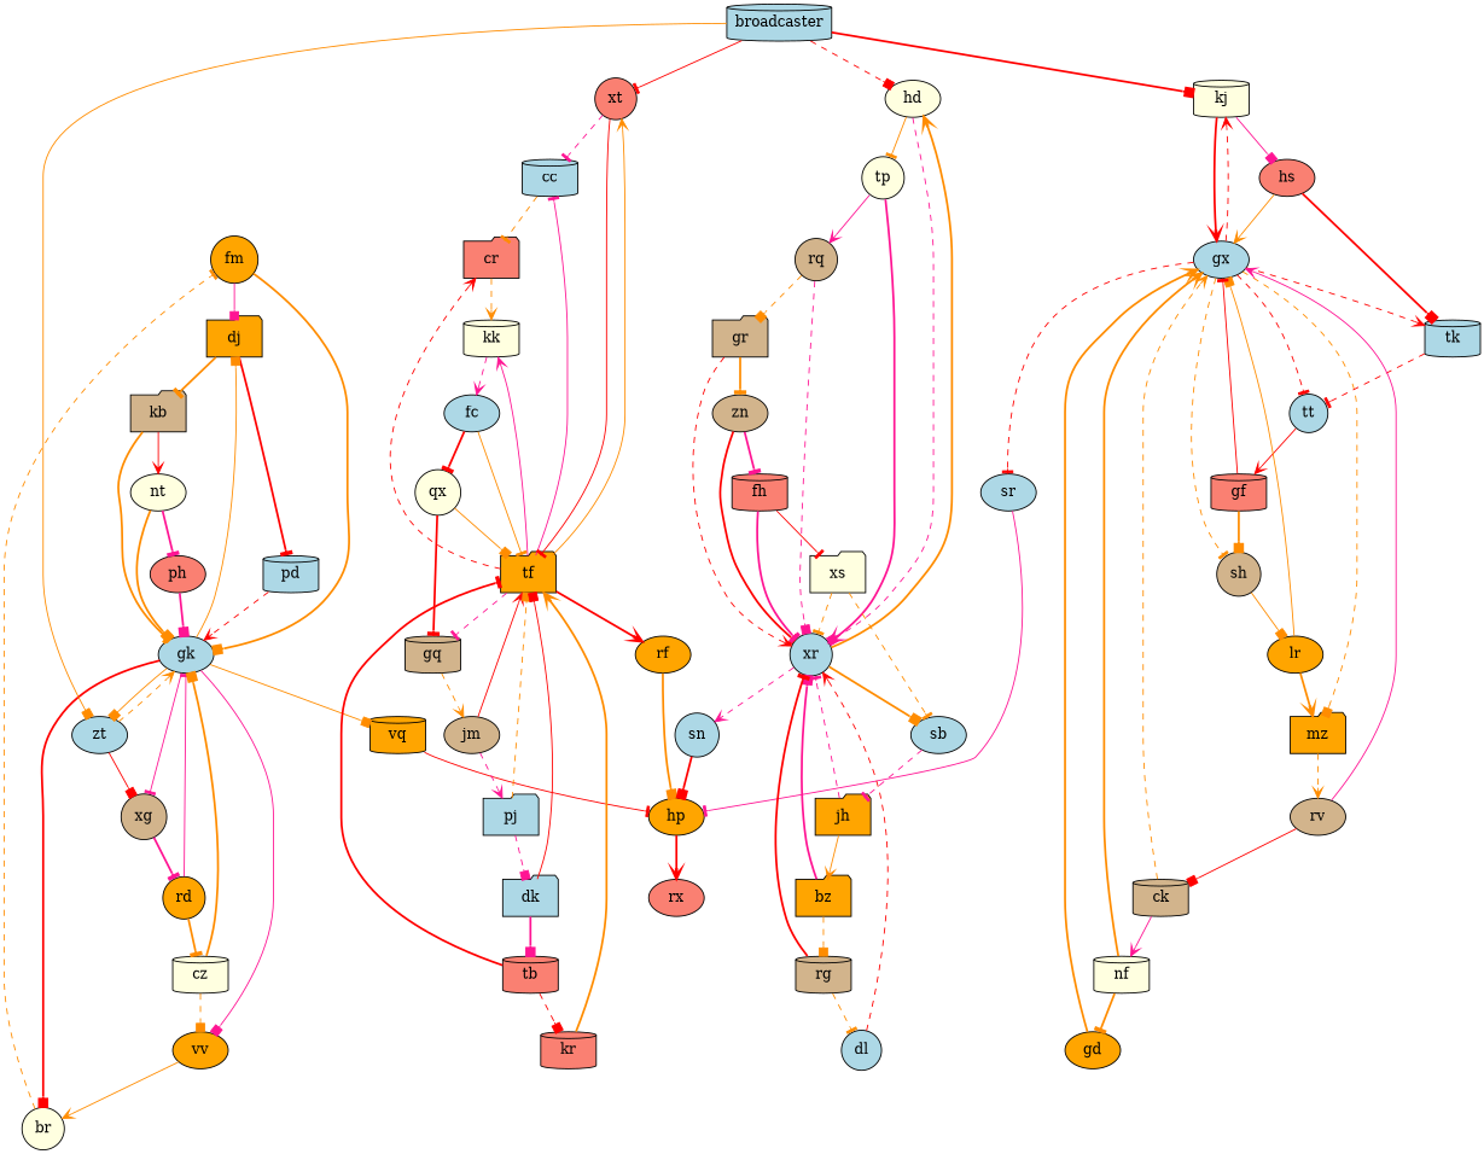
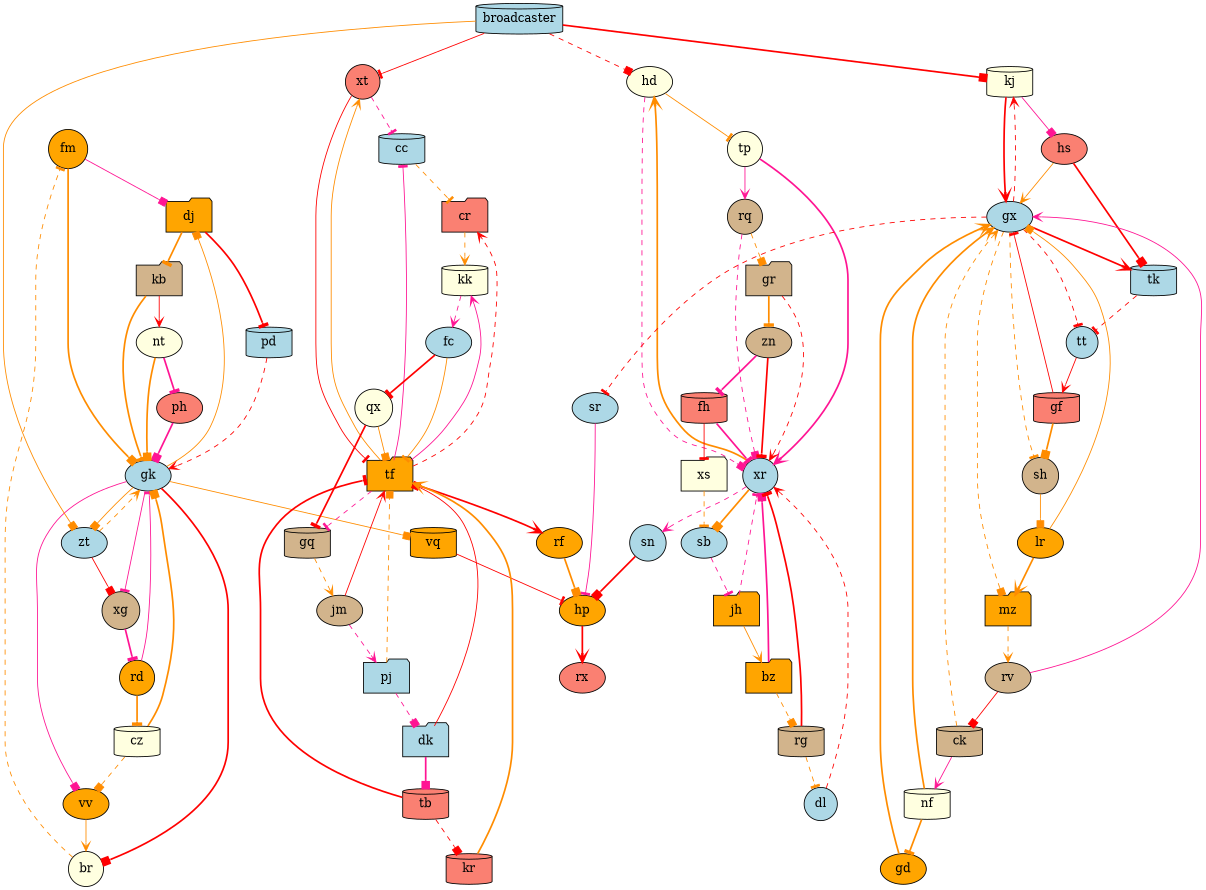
  digraph {
    node [fillcolor=lightblue shape=ellipse style=filled]
    edge [arrowhead=tee color=darkorange style=bold]
    fm [fillcolor=orange shape=circle]
    dj [fillcolor=orange shape=folder]
    gk
    pd [shape=cylinder]
    kb [fillcolor=tan shape=folder]
    vv [fillcolor=orange]
    br [fillcolor=lightyellow shape=circle]
    vq [fillcolor=orange shape=cylinder]
    zt
    xg [fillcolor=tan shape=circle]
    hp [fillcolor=orange]
    rd [fillcolor=orange shape=circle]
    cc [shape=cylinder]
    cr [fillcolor=salmon shape=folder]
    kk [fillcolor=lightyellow shape=cylinder]
    tf [fillcolor=orange shape=folder]
    gq [fillcolor=tan shape=cylinder]
    xt [fillcolor=salmon shape=circle]
    rf [fillcolor=orange]
    fc
    rx [fillcolor=salmon]
    qx [fillcolor=lightyellow shape=circle]
    jm [fillcolor=tan]
    pj [shape=folder]
    xr [shape=circle]
    sn [shape=circle]
    sb
    hd [fillcolor=lightyellow]
    jh [fillcolor=orange shape=folder]
    tp [fillcolor=lightyellow shape=circle]
    bz [fillcolor=orange shape=folder]
    rq [fillcolor=tan shape=circle]
    kj [fillcolor=lightyellow shape=cylinder]
    gx
    hs [fillcolor=salmon]
    sh [fillcolor=tan shape=circle]
    tk [shape=cylinder]
    tt [shape=circle]
    sr
    mz [fillcolor=orange shape=folder]
    lr [fillcolor=orange]
    gf [fillcolor=salmon shape=cylinder]
    rv [fillcolor=tan]
    gd [fillcolor=orange]
    ph [fillcolor=salmon]
    dk [shape=folder]
    tb [fillcolor=salmon shape=cylinder]
    kr [fillcolor=salmon shape=cylinder]
    gr [fillcolor=tan shape=folder]
    zn [fillcolor=tan]
    fh [fillcolor=salmon shape=cylinder]
    xs [fillcolor=lightyellow shape=folder]
    broadcaster [shape=cylinder]
    cz [fillcolor=lightyellow shape=cylinder]
    nt [fillcolor=lightyellow]
    rg [fillcolor=tan shape=cylinder]
    dl [shape=circle]
    nf [fillcolor=lightyellow shape=cylinder]
    ck [fillcolor=tan shape=cylinder]
    fm -> dj [arrowhead=box color=deeppink style=solid]
    fm -> gk [arrowhead=box]
    dj -> pd [color=red]
    dj -> kb
    gk -> dj [arrowhead=box style=solid]
    gk -> vv [arrowhead=box color=deeppink style=solid]
    gk -> br [arrowhead=box color=red]
    gk -> vq [arrowhead=box style=solid]
    gk -> zt [arrowhead=box style=solid]
    gk -> xg [color=deeppink style=solid]
    pd -> gk [arrowhead=vee color=red style=dashed]
    kb -> gk
    kb -> nt [arrowhead=vee color=red style=solid]
    vv -> br [arrowhead=vee style=solid]
    br -> fm [style=dashed]
    vq -> hp [color=red style=solid]
    zt -> gk [arrowhead=vee style=dashed]
    zt -> xg [arrowhead=box color=red style=solid]
    xg -> rd [color=deeppink]
    hp -> rx [arrowhead=vee color=red]
    rd -> gk [color=deeppink style=solid]
    rd -> cz
    cc -> cr [style=dashed]
    cr -> kk [arrowhead=vee style=dashed]
    kk -> fc [arrowhead=vee color=deeppink style=dashed]
    tf -> cc [color=deeppink style=solid]
    tf -> cr [arrowhead=vee color=red style=dashed]
    tf -> kk [arrowhead=vee color=deeppink style=solid]
    tf -> gq [color=deeppink style=dashed]
    tf -> xt [arrowhead=vee style=solid]
    tf -> rf [arrowhead=vee color=red]
    gq -> jm [arrowhead=vee style=dashed]
    xt -> cc [color=deeppink style=dashed]
    xt -> tf [color=red style=solid]
    rf -> hp [arrowhead=box]
    fc -> tf [style=solid]
    fc -> qx [color=red]
    qx -> tf [arrowhead=box style=solid]
    qx -> gq [color=red]
    jm -> tf [arrowhead=vee color=red style=solid]
    jm -> pj [arrowhead=vee color=deeppink style=dashed]
    pj -> tf [arrowhead=box style=dashed]
    pj -> dk [arrowhead=box color=deeppink style=dashed]
    xr -> sn [arrowhead=vee color=deeppink style=dashed]
    xr -> sb [arrowhead=box]
    xr -> hd [arrowhead=vee]
    sn -> hp [arrowhead=box color=red]
    sb -> jh [color=deeppink style=dashed]
    hd -> xr [arrowhead=box color=deeppink style=dashed]
    hd -> tp [style=solid]
    jh -> xr [color=deeppink style=dashed]
    jh -> bz [arrowhead=vee style=solid]
    tp -> xr [arrowhead=vee color=deeppink]
    tp -> rq [arrowhead=vee color=deeppink style=solid]
    bz -> xr [arrowhead=box color=deeppink]
    bz -> rg [arrowhead=box style=dashed]
    rq -> xr [arrowhead=box color=deeppink style=dashed]
    rq -> gr [arrowhead=box style=dashed]
    kj -> gx [arrowhead=vee color=red]
    kj -> hs [arrowhead=box color=deeppink style=solid]
    gx -> kj [arrowhead=vee color=red style=dashed]
    gx -> sh [style=dashed]
-   gx -> tk [arrowhead=vee color=red style=dashed]
+   gx -> tk [arrowhead=vee color=red]
    gx -> tt [color=red style=dashed]
    gx -> sr [color=red style=dashed]
    gx -> mz [arrowhead=box style=dashed]
    hs -> gx [arrowhead=vee style=solid]
    hs -> tk [arrowhead=box color=red]
    sh -> lr [arrowhead=box style=solid]
    tk -> tt [color=red style=dashed]
    tt -> gf [arrowhead=vee color=red style=solid]
    sr -> hp [color=deeppink style=solid]
    mz -> rv [arrowhead=vee style=dashed]
    lr -> gx [arrowhead=box style=solid]
    lr -> mz [arrowhead=vee]
    gf -> gx [color=red style=solid]
    gf -> sh [arrowhead=box]
    rv -> gx [arrowhead=vee color=deeppink style=solid]
    rv -> ck [arrowhead=box color=red style=solid]
    gd -> gx [arrowhead=vee]
    ph -> gk [arrowhead=box color=deeppink]
    dk -> tf [arrowhead=box color=red style=solid]
    dk -> tb [arrowhead=box color=deeppink]
    tb -> tf [color=red]
    tb -> kr [arrowhead=box color=red style=dashed]
    kr -> tf [arrowhead=vee]
    gr -> xr [arrowhead=vee color=red style=dashed]
    gr -> zn
    zn -> xr [color=red]
    zn -> fh [color=deeppink]
    fh -> xr [color=deeppink]
    fh -> xs [color=red style=solid]
-   xs -> xr [style=dashed]
    xs -> sb [style=dashed]
    broadcaster -> zt [arrowhead=box style=solid]
    broadcaster -> xt [color=red style=solid]
    broadcaster -> hd [arrowhead=box color=red style=dashed]
    broadcaster -> kj [arrowhead=box color=red]
    cz -> gk [arrowhead=box]
    cz -> vv [arrowhead=box style=dashed]
    nt -> gk [arrowhead=box]
    nt -> ph [color=deeppink]
    rg -> xr [color=red]
    rg -> dl [style=dashed]
    dl -> xr [arrowhead=vee color=red style=dashed]
    nf -> gx [arrowhead=vee]
    nf -> gd
    ck -> gx [arrowhead=vee style=dashed]
    ck -> nf [arrowhead=vee color=deeppink style=solid]
  }
